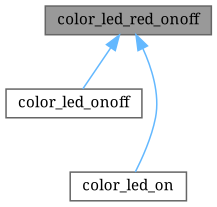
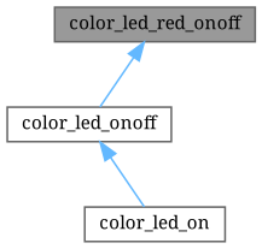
  digraph {
    fontname="Noto Serif"
    rankdir=TB
    node [color=grey40 fillcolor=white fontname="Noto Serif" fontsize=10 shape=box style=filled]
    edge [color=steelblue1 dir=back fontname="Noto Serif" fontsize=10 labelfontname=Helvetica labelfontsize=10 style=solid]
    n1 [color=gray40 fillcolor=grey60 fontcolor=black height=0.2 label=color_led_red_onoff width=0.4]
    n2 [height=0.2 label=color_led_onoff width=0.4]
    n3 [height=0.2 label=color_led_on width=0.4]
    n1 -> n2
-   n1 -> n3
+   n2 -> n3
  }
